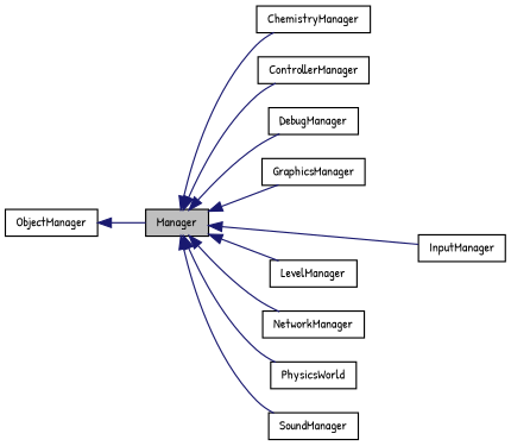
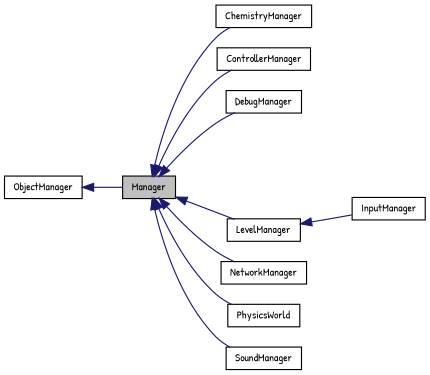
  digraph {
    fontname="Patrick Hand"
    rankdir=LR
    node [color=black fillcolor=white fontname="Patrick Hand" fontsize=10 shape=record style=filled]
    edge [color=midnightblue dir=back fontname="Patrick Hand" fontsize=10 labelfontname=Helvetica labelfontsize=10 style=solid]
    n1 [fillcolor=grey75 fontcolor=black height=0.2 label=Manager width=0.4]
    n2 [height=0.2 label=ChemistryManager width=0.4]
    n3 [height=0.2 label=ControllerManager width=0.4]
    n4 [height=0.2 label=DebugManager width=0.4]
-   n5 [height=0.2 label=GraphicsManager width=0.4]
    n6 [height=0.2 label=InputManager width=0.4]
    n7 [height=0.2 label=LevelManager width=0.4]
    n8 [height=0.2 label=NetworkManager width=0.4]
    n9 [height=0.2 label=PhysicsWorld width=0.4]
    n10 [height=0.2 label=SoundManager width=0.4]
    n11 [height=0.2 label=ObjectManager width=0.4]
    n1 -> n2
    n1 -> n3
    n1 -> n4
-   n1 -> n5
-   n1 -> n6
+   n7 -> n6
    n1 -> n7
    n1 -> n8
    n1 -> n9
    n1 -> n10
    n11 -> n1
  }
